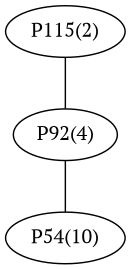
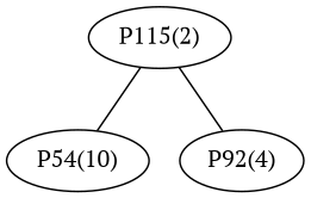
  graph {
    fontname="PT Serif"
    node [fontname="PT Serif"]
    edge [fontname="PT Serif"]
    n1 [label="P115(2)"]
    "P54(10)"
    "P92(4)"
-   "P92(4)" -- "P54(10)"
+   n1 -- "P54(10)"
    n1 -- "P92(4)"
  }
